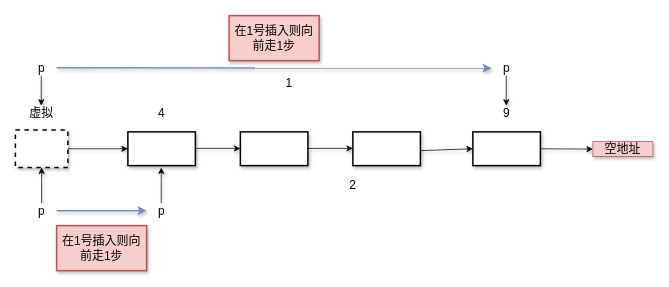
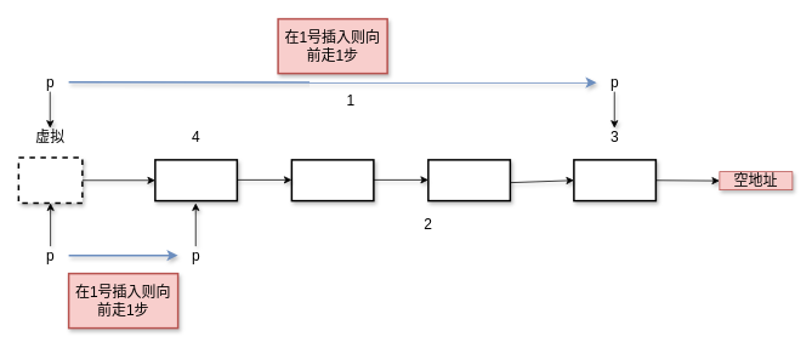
  <mxCell id="0" />
  <mxCell id="1" parent="0" />
  <mxCell id="2" value="" style="rounded=0;whiteSpace=wrap;html=1;dashed=1;strokeWidth=2;fontSize=16;shadow=1;" vertex="1" parent="1"><mxGeometry x="20" y="172.5" width="70" height="50" as="geometry" /></mxCell>
  <mxCell id="3" value="" style="rounded=0;whiteSpace=wrap;html=1;strokeWidth=2;fontSize=16;shadow=1;" vertex="1" parent="1"><mxGeometry x="170" y="175" width="90" height="45" as="geometry" /></mxCell>
  <mxCell id="4" value="" style="rounded=0;whiteSpace=wrap;html=1;strokeWidth=2;fontSize=16;shadow=1;" vertex="1" parent="1"><mxGeometry x="320" y="175" width="90" height="45" as="geometry" /></mxCell>
  <mxCell id="5" value="" style="rounded=0;whiteSpace=wrap;html=1;strokeWidth=2;fontStyle=1;fontSize=16;shadow=1;" vertex="1" parent="1"><mxGeometry x="470" y="175" width="90" height="45" as="geometry" /></mxCell>
  <mxCell id="6" value="" style="rounded=0;whiteSpace=wrap;html=1;strokeWidth=2;fontStyle=1;fontSize=16;shadow=1;" vertex="1" parent="1"><mxGeometry x="630" y="175" width="90" height="45" as="geometry" /></mxCell>
  <mxCell id="7" value="虚拟" style="text;html=1;strokeColor=none;fillColor=none;align=center;verticalAlign=middle;whiteSpace=wrap;rounded=0;fontSize=16;shadow=1;" vertex="1" parent="1"><mxGeometry x="35" y="140" width="40" height="20" as="geometry" /></mxCell>
  <mxCell id="8" value="p" style="text;html=1;strokeColor=none;fillColor=none;align=center;verticalAlign=middle;whiteSpace=wrap;rounded=0;fontSize=16;shadow=1;" vertex="1" parent="1"><mxGeometry x="35" y="80" width="40" height="20" as="geometry" /></mxCell>
  <mxCell id="9" value="4" style="text;html=1;strokeColor=none;fillColor=none;align=center;verticalAlign=middle;whiteSpace=wrap;rounded=0;fontSize=16;shadow=1;" vertex="1" parent="1"><mxGeometry x="195" y="140" width="40" height="20" as="geometry" /></mxCell>
  <mxCell id="10" value="1" style="text;html=1;strokeColor=none;fillColor=none;align=center;verticalAlign=middle;whiteSpace=wrap;rounded=0;fontSize=16;shadow=1;" vertex="1" parent="1"><mxGeometry x="365" y="100" width="40" height="20" as="geometry" /></mxCell>
  <mxCell id="11" value="2" style="text;html=1;strokeColor=none;fillColor=none;align=center;verticalAlign=middle;whiteSpace=wrap;rounded=0;fontSize=16;shadow=1;" vertex="1" parent="1"><mxGeometry x="450" y="235" width="40" height="20" as="geometry" /></mxCell>
- <mxCell id="12" value="9" style="text;html=1;strokeColor=none;fillColor=none;align=center;verticalAlign=middle;whiteSpace=wrap;rounded=0;fontSize=16;shadow=1;" vertex="1" parent="1"><mxGeometry x="655" y="140" width="40" height="20" as="geometry" /></mxCell>
+ <mxCell id="12" value="3" style="text;html=1;strokeColor=none;fillColor=none;align=center;verticalAlign=middle;whiteSpace=wrap;rounded=0;fontSize=16;shadow=1;" vertex="1" parent="1"><mxGeometry x="655" y="140" width="40" height="20" as="geometry" /></mxCell>
  <mxCell id="13" value="p" style="text;html=1;strokeColor=none;fillColor=none;align=center;verticalAlign=middle;whiteSpace=wrap;rounded=0;fontSize=16;shadow=1;" vertex="1" parent="1"><mxGeometry x="655" y="80" width="40" height="20" as="geometry" /></mxCell>
  <mxCell id="14" value="" style="endArrow=classic;html=1;fontSize=16;shadow=1;" edge="1" parent="1"><mxGeometry width="50" height="50" relative="1" as="geometry"><mxPoint x="54.5" y="100" as="sourcePoint" /><mxPoint x="54.5" y="140" as="targetPoint" /></mxGeometry></mxCell>
  <mxCell id="15" value="" style="endArrow=classic;html=1;fontSize=16;shadow=1;" edge="1" parent="1"><mxGeometry width="50" height="50" relative="1" as="geometry"><mxPoint x="674.5" y="100" as="sourcePoint" /><mxPoint x="674.5" y="140" as="targetPoint" /></mxGeometry></mxCell>
  <mxCell id="16" value="" style="endArrow=classic;html=1;fontSize=16;entryX=0.5;entryY=1;entryDx=0;entryDy=0;shadow=1;" edge="1" parent="1" target="2"><mxGeometry width="50" height="50" relative="1" as="geometry"><mxPoint x="55" y="270" as="sourcePoint" /><mxPoint x="90" y="230" as="targetPoint" /></mxGeometry></mxCell>
  <mxCell id="17" value="p" style="text;html=1;strokeColor=none;fillColor=none;align=center;verticalAlign=middle;whiteSpace=wrap;rounded=0;fontSize=16;shadow=1;" vertex="1" parent="1"><mxGeometry x="35" y="270" width="40" height="20" as="geometry" /></mxCell>
  <mxCell id="18" value="" style="endArrow=classic;html=1;fontSize=16;entryX=0.5;entryY=1;entryDx=0;entryDy=0;shadow=1;" edge="1" parent="1"><mxGeometry width="50" height="50" relative="1" as="geometry"><mxPoint x="214.5" y="270" as="sourcePoint" /><mxPoint x="214.5" y="222.5" as="targetPoint" /></mxGeometry></mxCell>
  <mxCell id="19" value="p" style="text;html=1;strokeColor=none;fillColor=none;align=center;verticalAlign=middle;whiteSpace=wrap;rounded=0;fontSize=16;shadow=1;" vertex="1" parent="1"><mxGeometry x="195" y="270" width="40" height="20" as="geometry" /></mxCell>
  <mxCell id="20" value="" style="endArrow=classic;html=1;fontSize=16;exitX=1;exitY=0.5;exitDx=0;exitDy=0;entryX=0;entryY=0.5;entryDx=0;entryDy=0;shadow=1;strokeWidth=2;fillColor=#dae8fc;strokeColor=#6c8ebf;" edge="1" parent="1" source="17" target="19"><mxGeometry width="50" height="50" relative="1" as="geometry"><mxPoint x="90" y="290" as="sourcePoint" /><mxPoint x="140" y="240" as="targetPoint" /></mxGeometry></mxCell>
  <mxCell id="21" value="在1号插入则向前走1步" style="rounded=0;whiteSpace=wrap;html=1;strokeWidth=2;fontSize=16;fillColor=#f8cecc;strokeColor=#b85450;shadow=1;" vertex="1" parent="1"><mxGeometry x="75" y="300" width="120" height="60" as="geometry" /></mxCell>
  <mxCell id="22" value="在1号插入则向前走1步" style="rounded=0;whiteSpace=wrap;html=1;strokeWidth=2;fontSize=16;fillColor=#f8cecc;strokeColor=#b85450;shadow=1;" vertex="1" parent="1"><mxGeometry x="305" y="20" width="120" height="60" as="geometry" /></mxCell>
  <mxCell id="23" value="" style="endArrow=classic;html=1;fontSize=16;exitX=1;exitY=0.5;exitDx=0;exitDy=0;entryX=0;entryY=0.5;entryDx=0;entryDy=0;shadow=1;strokeWidth=2;fillColor=#dae8fc;strokeColor=#6c8ebf;" edge="1" parent="1" target="13"><mxGeometry width="50" height="50" relative="1" as="geometry"><mxPoint x="75" y="89.5" as="sourcePoint" /><mxPoint x="195" y="89.5" as="targetPoint" /></mxGeometry></mxCell>
  <mxCell id="24" value="" style="endArrow=classic;html=1;shadow=1;fontSize=16;exitX=1;exitY=0.5;exitDx=0;exitDy=0;entryX=0;entryY=0.5;entryDx=0;entryDy=0;" edge="1" parent="1" source="2" target="3"><mxGeometry width="50" height="50" relative="1" as="geometry"><mxPoint x="100" y="220" as="sourcePoint" /><mxPoint x="150" y="170" as="targetPoint" /></mxGeometry></mxCell>
  <mxCell id="25" value="" style="endArrow=classic;html=1;shadow=1;fontSize=16;exitX=1;exitY=0.5;exitDx=0;exitDy=0;" edge="1" parent="1"><mxGeometry width="50" height="50" relative="1" as="geometry"><mxPoint x="260" y="197" as="sourcePoint" /><mxPoint x="320" y="197" as="targetPoint" /></mxGeometry></mxCell>
  <mxCell id="26" value="" style="endArrow=classic;html=1;shadow=1;fontSize=16;exitX=1;exitY=0.5;exitDx=0;exitDy=0;" edge="1" parent="1"><mxGeometry width="50" height="50" relative="1" as="geometry"><mxPoint x="410" y="197" as="sourcePoint" /><mxPoint x="470" y="197" as="targetPoint" /></mxGeometry></mxCell>
  <mxCell id="27" value="" style="endArrow=classic;html=1;shadow=1;fontSize=16;exitX=1;exitY=0.5;exitDx=0;exitDy=0;entryX=0;entryY=0.5;entryDx=0;entryDy=0;" edge="1" parent="1" target="6"><mxGeometry width="50" height="50" relative="1" as="geometry"><mxPoint x="560" y="200" as="sourcePoint" /><mxPoint x="630" y="198" as="targetPoint" /></mxGeometry></mxCell>
  <mxCell id="28" value="" style="endArrow=classic;html=1;shadow=1;strokeWidth=1;fontSize=16;exitX=1;exitY=0.5;exitDx=0;exitDy=0;" edge="1" parent="1" source="6"><mxGeometry width="50" height="50" relative="1" as="geometry"><mxPoint x="770" y="230" as="sourcePoint" /><mxPoint x="790" y="198" as="targetPoint" /></mxGeometry></mxCell>
  <mxCell id="29" value="空地址" style="text;html=1;strokeColor=#b85450;fillColor=#f8cecc;align=center;verticalAlign=middle;whiteSpace=wrap;rounded=0;shadow=1;fontSize=16;" vertex="1" parent="1"><mxGeometry x="790" y="188" width="80" height="20" as="geometry" /></mxCell>
